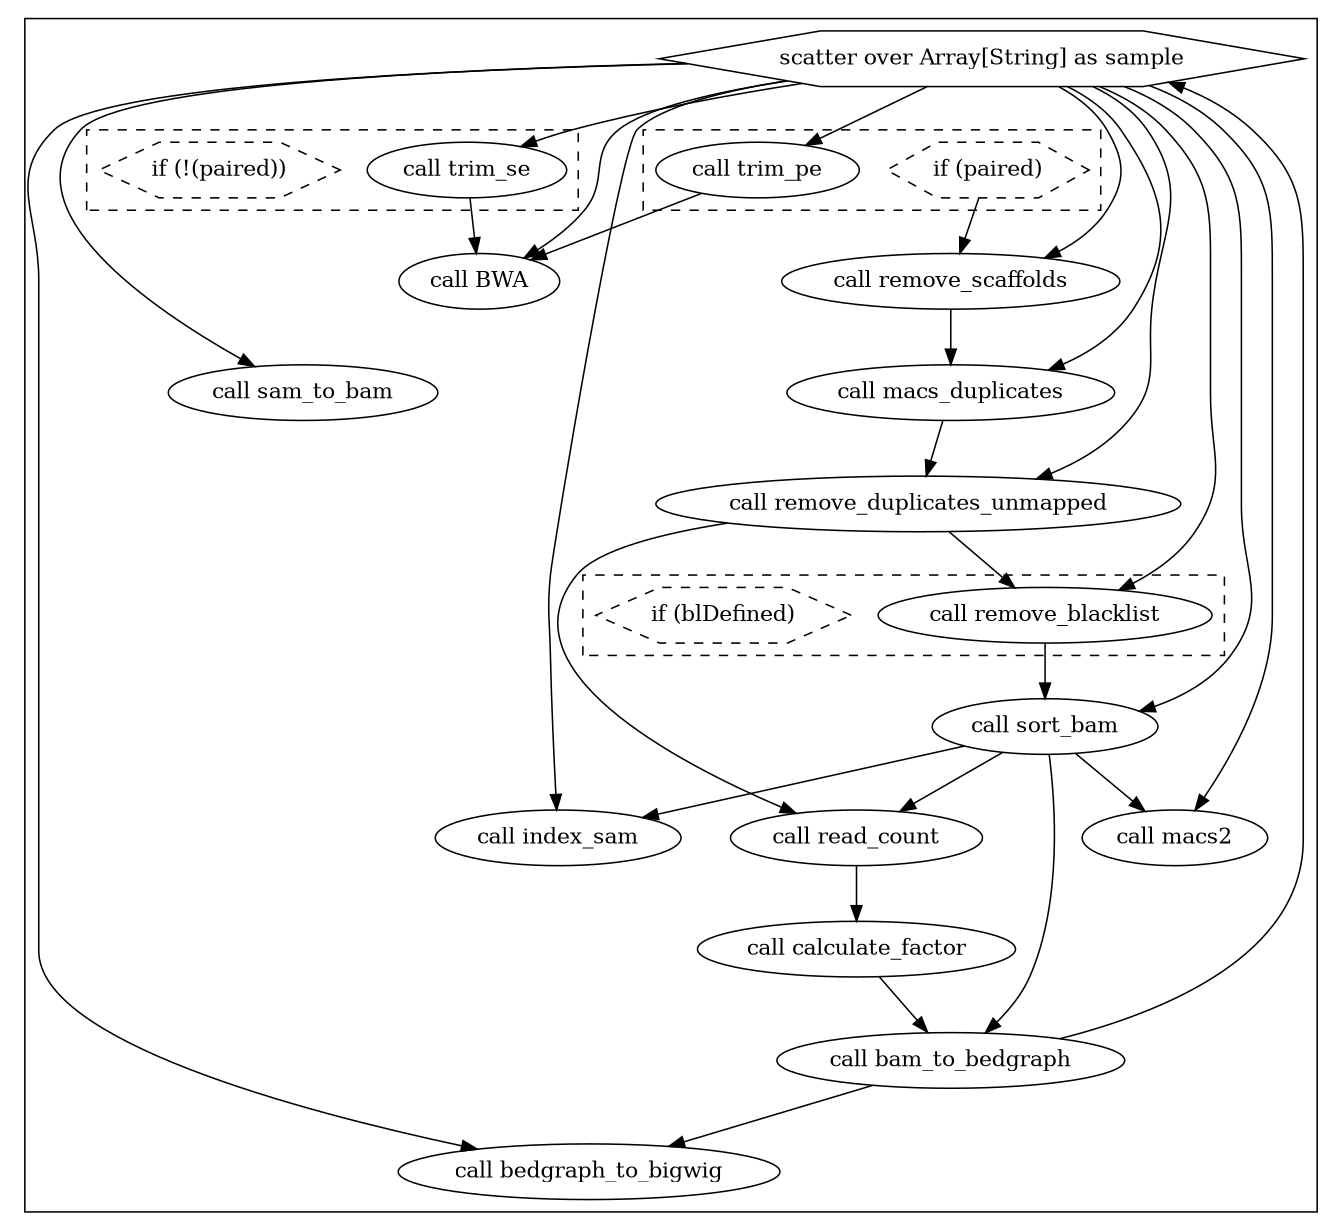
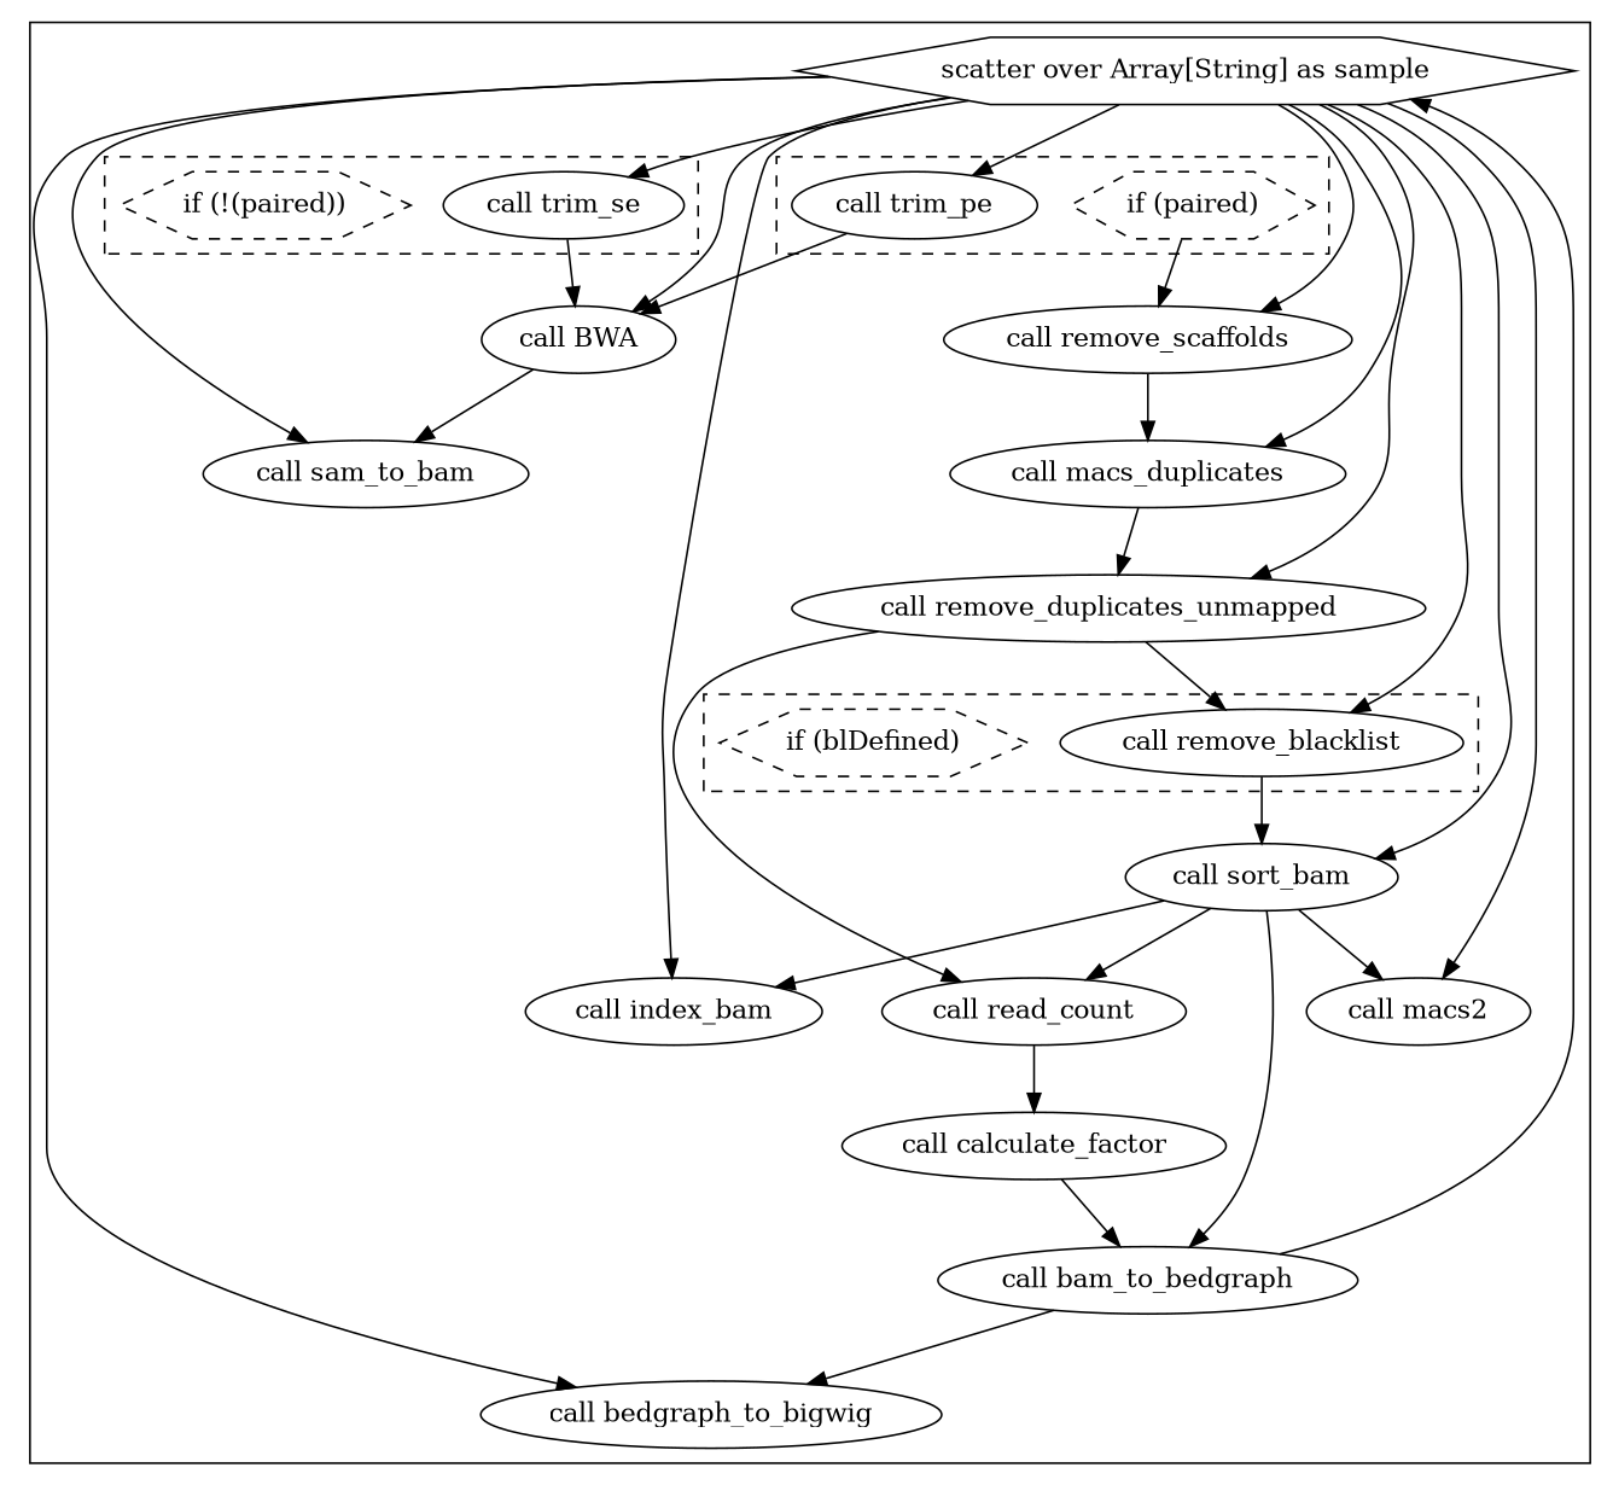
  digraph {
    compound=true
    n1 [label="call trim_pe"]
    n2 [label="if (paired)" shape=hexagon style=dashed]
    n3 [label="call trim_se"]
    n4 [label="if (!(paired))" shape=hexagon style=dashed]
    n5 [label="call remove_blacklist"]
    n6 [label="if (blDefined)" shape=hexagon style=dashed]
    n7 [label="call BWA"]
    n8 [label="call sam_to_bam"]
    n9 [label="call read_count"]
    n10 [label="call calculate_factor"]
    n11 [label="scatter over Array[String] as sample" shape=hexagon]
    n12 [label="call bedgraph_to_bigwig"]
    n13 [label="call remove_scaffolds"]
    n14 [label="call remove_duplicates_unmapped"]
    n15 [label="call sort_bam"]
-   n16 [label="call index_sam"]
+   n16 [label="call index_bam"]
    n17 [label="call macs_duplicates"]
    n18 [label="call bam_to_bedgraph"]
    n19 [label="call macs2"]
    subgraph cluster_1 {
      fillcolor=white
      style="filled,solid"
      n7
      n8
      n9
      n10
      n11
      n12
      n13
      n14
      n15
      n16
      n17
      n18
      n19
      subgraph cluster_2 {
        fillcolor=white
        style="filled,dashed"
        n1
        n2
      }
      subgraph cluster_3 {
        fillcolor=white
        style="filled,dashed"
        n3
        n4
      }
      subgraph cluster_4 {
        fillcolor=white
        style="filled,dashed"
        n5
        n6
      }
    }
    n1 -> n7
    n2 -> n13
    n3 -> n7
    n5 -> n15
+   n7 -> n8
    n9 -> n10
    n10 -> n18
    n11 -> n1
    n11 -> n3
    n11 -> n5
    n11 -> n7
    n11 -> n8
    n11 -> n12
    n11 -> n13
    n11 -> n14
    n11 -> n15
    n11 -> n16
    n11 -> n17
    n11 -> n19
    n13 -> n17
    n14 -> n5
    n14 -> n9
    n15 -> n9
    n15 -> n16
    n15 -> n18
    n15 -> n19
    n17 -> n14
    n18 -> n11
    n18 -> n12
  }
